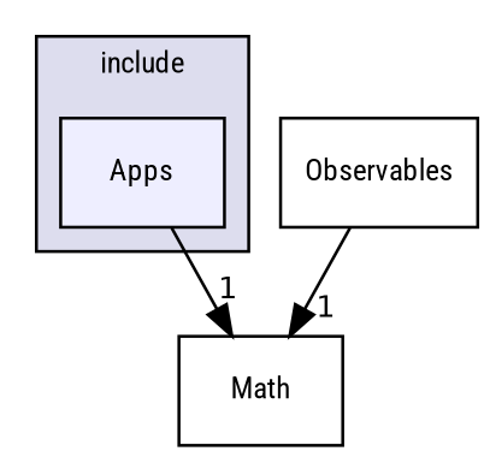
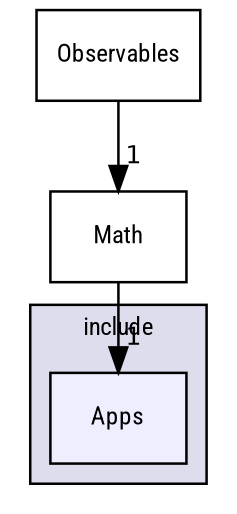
  digraph {
    compound=true
    fontname="Roboto Condensed"
    node [fontname="Roboto Condensed" fontsize=10 shape=box]
    edge [fontname="Roboto Condensed" headlabel=1 labeldistance=1.5 labelfontname=Helvetica labelfontsize=10]
    n1 [fillcolor="#eeeeff" label=Apps pencolor=black style=filled]
    n2 [label=Math]
    n3 [label=Observables]
    subgraph cluster_1 {
      bgcolor="#ddddee"
      fontsize=10
      label=include
      pencolor=black
      n1
    }
-   n1 -> n2
+   n2 -> n1
    n3 -> n2
  }
